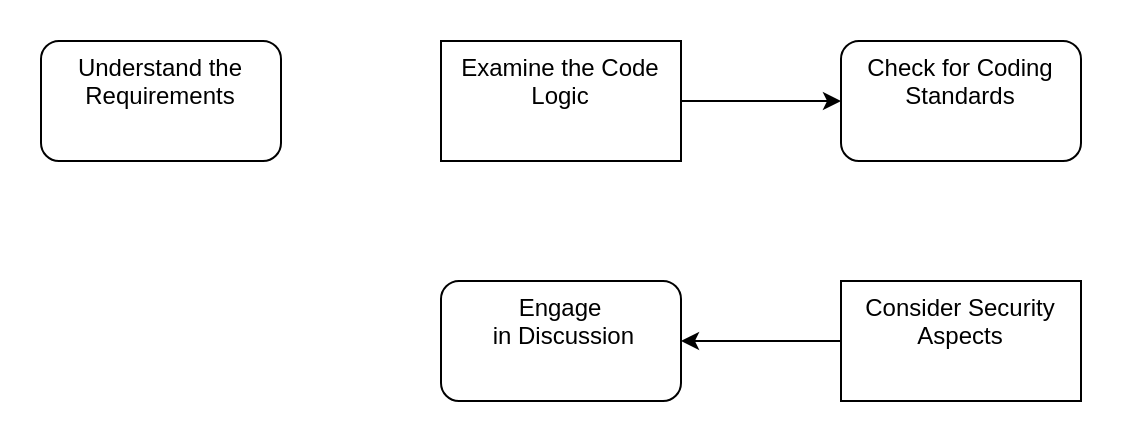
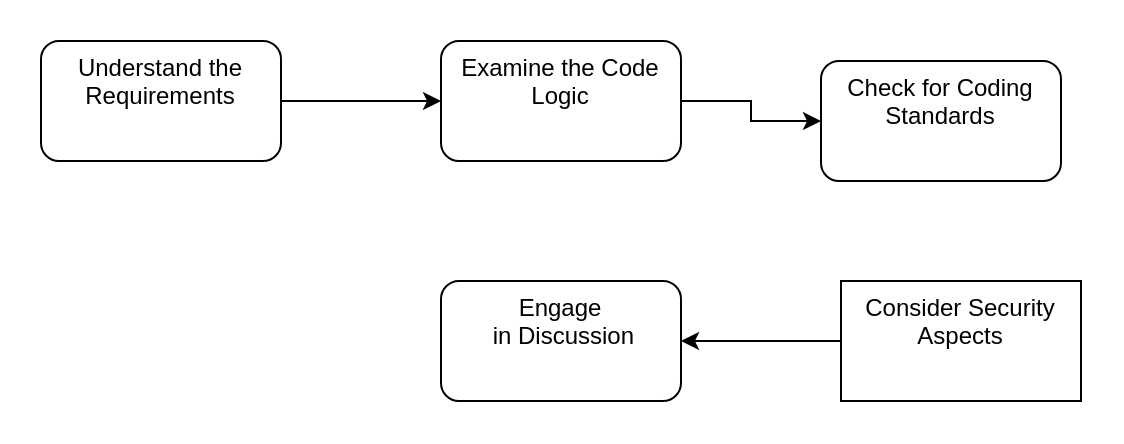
  <mxCell id="0" />
  <mxCell id="1" parent="0" />
+ <mxCell id="2" value="" style="edgeStyle=orthogonalEdgeStyle;rounded=0;orthogonalLoop=1;jettySize=auto;html=1;" edge="1" parent="1" source="3" target="5"><mxGeometry relative="1" as="geometry" /></mxCell>
  <mxCell id="3" value="Understand the Requirements" style="rounded=1;whiteSpace=wrap;html=1;verticalAlign=top;" vertex="1" parent="1"><mxGeometry x="20" y="20" width="120" height="60" as="geometry" /></mxCell>
  <mxCell id="4" value="" style="edgeStyle=orthogonalEdgeStyle;rounded=0;orthogonalLoop=1;jettySize=auto;html=1;" edge="1" parent="1" source="5" target="6"><mxGeometry relative="1" as="geometry" /></mxCell>
- <mxCell id="5" value="Examine the Code Logic" style="whiteSpace=wrap;html=1;verticalAlign=top;rounded=0;" vertex="1" parent="1"><mxGeometry x="220" y="20" width="120" height="60" as="geometry" /></mxCell>
- <mxCell id="6" value="Check for Coding Standards" style="rounded=1;whiteSpace=wrap;html=1;verticalAlign=top;" vertex="1" parent="1"><mxGeometry x="420" y="20" width="120" height="60" as="geometry" /></mxCell>
+ <mxCell id="5" value="Examine the Code Logic" style="rounded=1;whiteSpace=wrap;html=1;verticalAlign=top;" vertex="1" parent="1"><mxGeometry x="220" y="20" width="120" height="60" as="geometry" /></mxCell>
+ <mxCell id="6" value="Check for Coding Standards" style="rounded=1;whiteSpace=wrap;html=1;verticalAlign=top;" vertex="1" parent="1"><mxGeometry x="410" y="30" width="120" height="60" as="geometry" /></mxCell>
  <mxCell id="7" value="" style="edgeStyle=orthogonalEdgeStyle;rounded=0;orthogonalLoop=1;jettySize=auto;html=1;" edge="1" parent="1" source="8" target="9"><mxGeometry relative="1" as="geometry" /></mxCell>
  <mxCell id="8" value="Consider Security Aspects" style="whiteSpace=wrap;html=1;verticalAlign=top;rounded=0;" vertex="1" parent="1"><mxGeometry x="420" y="140" width="120" height="60" as="geometry" /></mxCell>
  <mxCell id="9" value="Engage&lt;br&gt;&amp;nbsp;in Discussion" style="rounded=1;whiteSpace=wrap;html=1;verticalAlign=top;" vertex="1" parent="1"><mxGeometry x="220" y="140" width="120" height="60" as="geometry" /></mxCell>
